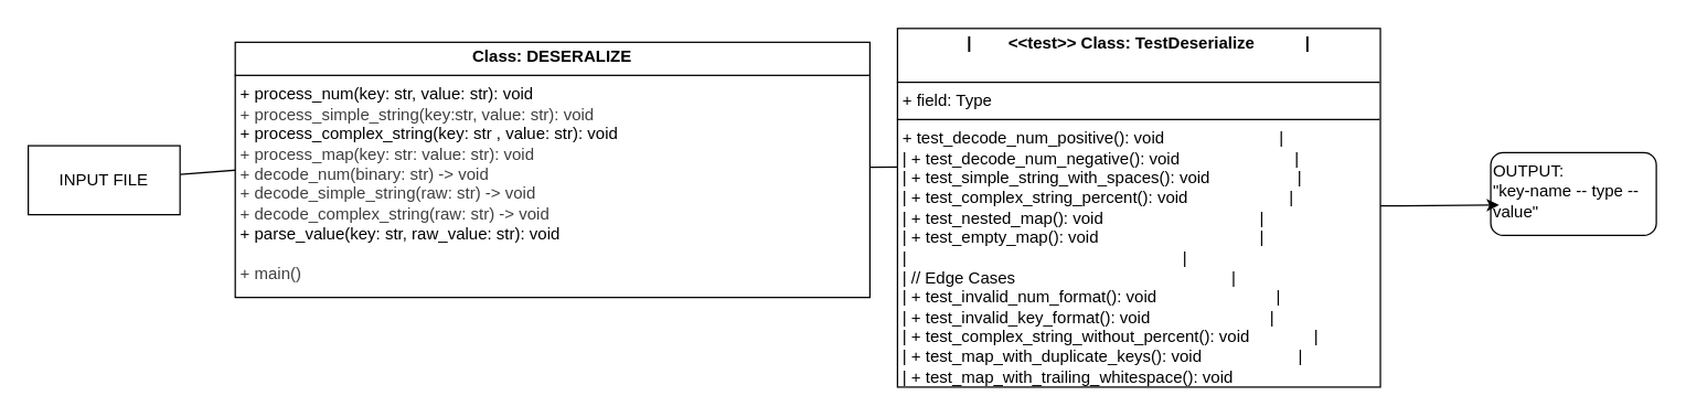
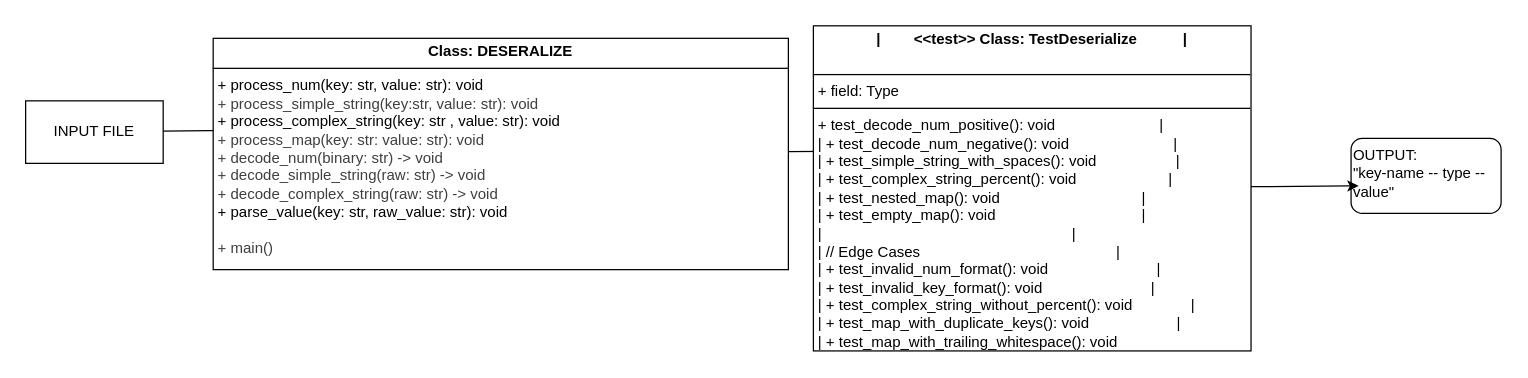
  <mxCell id="0" />
  <mxCell id="1" parent="0" />
  <mxCell id="2" value="" style="edgeStyle=none;html=1;" edge="1" parent="1" source="6"><mxGeometry relative="1" as="geometry"><mxPoint x="720" y="120" as="targetPoint" /></mxGeometry></mxCell>
- <mxCell id="3" value="INPUT FILE" style="html=1;whiteSpace=wrap;" vertex="1" parent="1"><mxGeometry x="20" y="105" width="110" height="50" as="geometry" /></mxCell>
+ <mxCell id="3" value="INPUT FILE" style="html=1;whiteSpace=wrap;" vertex="1" parent="1"><mxGeometry x="20" y="80" width="110" height="50" as="geometry" /></mxCell>
  <mxCell id="4" style="edgeStyle=none;html=1;" edge="1" parent="1" source="3"><mxGeometry relative="1" as="geometry"><mxPoint x="467" y="100" as="targetPoint" /></mxGeometry></mxCell>
  <mxCell id="5" value="OUTPUT:&lt;div&gt;&quot;key-name -- type -- value&quot;&lt;/div&gt;" style="rounded=1;whiteSpace=wrap;html=1;align=left;verticalAlign=top;" vertex="1" parent="1"><mxGeometry x="1080" y="110" width="120" height="60" as="geometry" /></mxCell>
  <mxCell id="6" value="&lt;p style=&quot;margin:0px;margin-top:4px;text-align:center;&quot;&gt;&lt;b&gt;Class: DESERALIZE&lt;/b&gt;&lt;/p&gt;&lt;hr size=&quot;1&quot; style=&quot;border-style:solid;&quot;&gt;&lt;p style=&quot;margin:0px;margin-left:4px;&quot;&gt;+ process_num(key: str, value: str): void&lt;/p&gt;&lt;p style=&quot;margin:0px;margin-left:4px;&quot;&gt;&lt;span style=&quot;color: rgb(63, 63, 63); background-color: transparent;&quot;&gt;+ process_simple_string(key:str, value: str): void&amp;nbsp;&lt;/span&gt;&lt;/p&gt;&lt;p style=&quot;margin:0px;margin-left:4px;&quot;&gt;&lt;span style=&quot;background-color: transparent;&quot;&gt;+ process_complex_string(key: str , value: str): void&lt;/span&gt;&lt;/p&gt;&lt;p style=&quot;margin:0px;margin-left:4px;&quot;&gt;&lt;span style=&quot;color: rgb(63, 63, 63);&quot;&gt;+ process_map(key: str: value: str): void&lt;/span&gt;&lt;span style=&quot;color: rgb(63, 63, 63);&quot;&gt;&lt;/span&gt;&lt;/p&gt;&lt;p style=&quot;margin:0px;margin-left:4px;&quot;&gt;&lt;span style=&quot;color: rgb(63, 63, 63);&quot;&gt;+&amp;nbsp;decode_num(binary: str) -&amp;gt; void&lt;/span&gt;&lt;/p&gt;&lt;p style=&quot;margin:0px;margin-left:4px;&quot;&gt;&lt;span style=&quot;color: rgb(63, 63, 63);&quot;&gt;+&amp;nbsp;decode_simple_string(raw: str) -&amp;gt; void&lt;/span&gt;&lt;/p&gt;&lt;p style=&quot;margin:0px;margin-left:4px;&quot;&gt;&lt;span style=&quot;color: rgb(63, 63, 63);&quot;&gt;+ decode_complex_string(raw: str) -&amp;gt; void&lt;/span&gt;&lt;/p&gt;&lt;p style=&quot;margin:0px;margin-left:4px;&quot;&gt;&lt;span style=&quot;color: rgb(63, 63, 63);&quot;&gt;&lt;/span&gt;&lt;/p&gt;&lt;p style=&quot;margin:0px;margin-left:4px;&quot;&gt;+ parse_value(key: str, raw_value: str): void&lt;/p&gt;&lt;div&gt;&lt;br&gt;&lt;/div&gt;&lt;p style=&quot;margin:0px;margin-left:4px;&quot;&gt;&lt;span style=&quot;color: rgb(63, 63, 63);&quot;&gt;+ main()&amp;nbsp;&lt;/span&gt;&lt;/p&gt;" style="verticalAlign=top;align=left;overflow=fill;html=1;whiteSpace=wrap;" vertex="1" parent="1"><mxGeometry x="170" y="30" width="460" height="185" as="geometry" /></mxCell>
  <mxCell id="7" style="edgeStyle=none;html=1;" edge="1" parent="1"><mxGeometry relative="1" as="geometry"><mxPoint x="660" y="120" as="targetPoint" /><mxPoint x="690" y="120" as="sourcePoint" /></mxGeometry></mxCell>
  <mxCell id="8" value="&lt;p style=&quot;margin:0px;margin-top:4px;text-align:center;&quot;&gt;&lt;b&gt;|&amp;nbsp; &amp;nbsp; &amp;nbsp; &amp;nbsp; &amp;lt;&amp;lt;test&amp;gt;&amp;gt; Class: TestDeserialize&amp;nbsp; &amp;nbsp; &amp;nbsp; &amp;nbsp; &amp;nbsp; &amp;nbsp;|&lt;/b&gt;&lt;/p&gt;&lt;div style=&quot;text-align: center;&quot;&gt;&lt;br&gt;&lt;/div&gt;&lt;hr size=&quot;1&quot; style=&quot;border-style:solid;&quot;&gt;&lt;p style=&quot;margin:0px;margin-left:4px;&quot;&gt;+ field: Type&lt;/p&gt;&lt;hr size=&quot;1&quot; style=&quot;border-style:solid;&quot;&gt;&lt;p style=&quot;margin:0px;margin-left:4px;&quot;&gt;+ test_decode_num_positive(): void&amp;nbsp; &amp;nbsp; &amp;nbsp; &amp;nbsp; &amp;nbsp; &amp;nbsp; &amp;nbsp; &amp;nbsp; &amp;nbsp; &amp;nbsp; &amp;nbsp; &amp;nbsp; &amp;nbsp;|&lt;/p&gt;&lt;p style=&quot;margin:0px;margin-left:4px;&quot;&gt;| + test_decode_num_negative(): void&amp;nbsp; &amp;nbsp; &amp;nbsp; &amp;nbsp; &amp;nbsp; &amp;nbsp; &amp;nbsp; &amp;nbsp; &amp;nbsp; &amp;nbsp; &amp;nbsp; &amp;nbsp; &amp;nbsp;|&lt;/p&gt;&lt;p style=&quot;margin:0px;margin-left:4px;&quot;&gt;| + test_simple_string_with_spaces(): void&amp;nbsp; &amp;nbsp; &amp;nbsp; &amp;nbsp; &amp;nbsp; &amp;nbsp; &amp;nbsp; &amp;nbsp; &amp;nbsp; &amp;nbsp;|&lt;/p&gt;&lt;p style=&quot;margin:0px;margin-left:4px;&quot;&gt;| + test_complex_string_percent(): void&amp;nbsp; &amp;nbsp; &amp;nbsp; &amp;nbsp; &amp;nbsp; &amp;nbsp; &amp;nbsp; &amp;nbsp; &amp;nbsp; &amp;nbsp; &amp;nbsp; |&lt;/p&gt;&lt;p style=&quot;margin:0px;margin-left:4px;&quot;&gt;| + test_nested_map(): void&amp;nbsp; &amp;nbsp; &amp;nbsp; &amp;nbsp; &amp;nbsp; &amp;nbsp; &amp;nbsp; &amp;nbsp; &amp;nbsp; &amp;nbsp; &amp;nbsp; &amp;nbsp; &amp;nbsp; &amp;nbsp; &amp;nbsp; &amp;nbsp; &amp;nbsp; |&lt;/p&gt;&lt;p style=&quot;margin:0px;margin-left:4px;&quot;&gt;| + test_empty_map(): void&amp;nbsp; &amp;nbsp; &amp;nbsp; &amp;nbsp; &amp;nbsp; &amp;nbsp; &amp;nbsp; &amp;nbsp; &amp;nbsp; &amp;nbsp; &amp;nbsp; &amp;nbsp; &amp;nbsp; &amp;nbsp; &amp;nbsp; &amp;nbsp; &amp;nbsp; &amp;nbsp;|&lt;/p&gt;&lt;p style=&quot;margin:0px;margin-left:4px;&quot;&gt;|&amp;nbsp; &amp;nbsp; &amp;nbsp; &amp;nbsp; &amp;nbsp; &amp;nbsp; &amp;nbsp; &amp;nbsp; &amp;nbsp; &amp;nbsp; &amp;nbsp; &amp;nbsp; &amp;nbsp; &amp;nbsp; &amp;nbsp; &amp;nbsp; &amp;nbsp; &amp;nbsp; &amp;nbsp; &amp;nbsp; &amp;nbsp; &amp;nbsp; &amp;nbsp; &amp;nbsp; &amp;nbsp; &amp;nbsp; &amp;nbsp; &amp;nbsp; &amp;nbsp; &amp;nbsp; |&lt;/p&gt;&lt;p style=&quot;margin:0px;margin-left:4px;&quot;&gt;| // Edge Cases&amp;nbsp; &amp;nbsp; &amp;nbsp; &amp;nbsp; &amp;nbsp; &amp;nbsp; &amp;nbsp; &amp;nbsp; &amp;nbsp; &amp;nbsp; &amp;nbsp; &amp;nbsp; &amp;nbsp; &amp;nbsp; &amp;nbsp; &amp;nbsp; &amp;nbsp; &amp;nbsp; &amp;nbsp; &amp;nbsp; &amp;nbsp; &amp;nbsp; &amp;nbsp; &amp;nbsp;|&lt;/p&gt;&lt;p style=&quot;margin:0px;margin-left:4px;&quot;&gt;| + test_invalid_num_format(): void&amp;nbsp; &amp;nbsp; &amp;nbsp; &amp;nbsp; &amp;nbsp; &amp;nbsp; &amp;nbsp; &amp;nbsp; &amp;nbsp; &amp;nbsp; &amp;nbsp; &amp;nbsp; &amp;nbsp; |&lt;/p&gt;&lt;p style=&quot;margin:0px;margin-left:4px;&quot;&gt;| + test_invalid_key_format(): void&amp;nbsp; &amp;nbsp; &amp;nbsp; &amp;nbsp; &amp;nbsp; &amp;nbsp; &amp;nbsp; &amp;nbsp; &amp;nbsp; &amp;nbsp; &amp;nbsp; &amp;nbsp; &amp;nbsp; |&lt;/p&gt;&lt;p style=&quot;margin:0px;margin-left:4px;&quot;&gt;| + test_complex_string_without_percent(): void&amp;nbsp; &amp;nbsp; &amp;nbsp; &amp;nbsp; &amp;nbsp; &amp;nbsp; &amp;nbsp; |&lt;/p&gt;&lt;p style=&quot;margin:0px;margin-left:4px;&quot;&gt;| + test_map_with_duplicate_keys(): void&amp;nbsp; &amp;nbsp; &amp;nbsp; &amp;nbsp; &amp;nbsp; &amp;nbsp; &amp;nbsp; &amp;nbsp; &amp;nbsp; &amp;nbsp; &amp;nbsp;|&lt;/p&gt;&lt;p style=&quot;margin:0px;margin-left:4px;&quot;&gt;&lt;span style=&quot;background-color: transparent;&quot;&gt;| + test_map_with_trailing_whitespace(): void&lt;/span&gt;&lt;span style=&quot;color: rgb(63, 63, 63); background-color: transparent;&quot;&gt;&amp;nbsp; &amp;nbsp;&lt;/span&gt;&lt;/p&gt;" style="verticalAlign=top;align=left;overflow=fill;html=1;whiteSpace=wrap;" vertex="1" parent="1"><mxGeometry x="650" y="20" width="350" height="260" as="geometry" /></mxCell>
  <mxCell id="9" style="edgeStyle=none;html=1;entryX=0.05;entryY=0.633;entryDx=0;entryDy=0;entryPerimeter=0;" edge="1" parent="1" source="8" target="5"><mxGeometry relative="1" as="geometry" /></mxCell>
